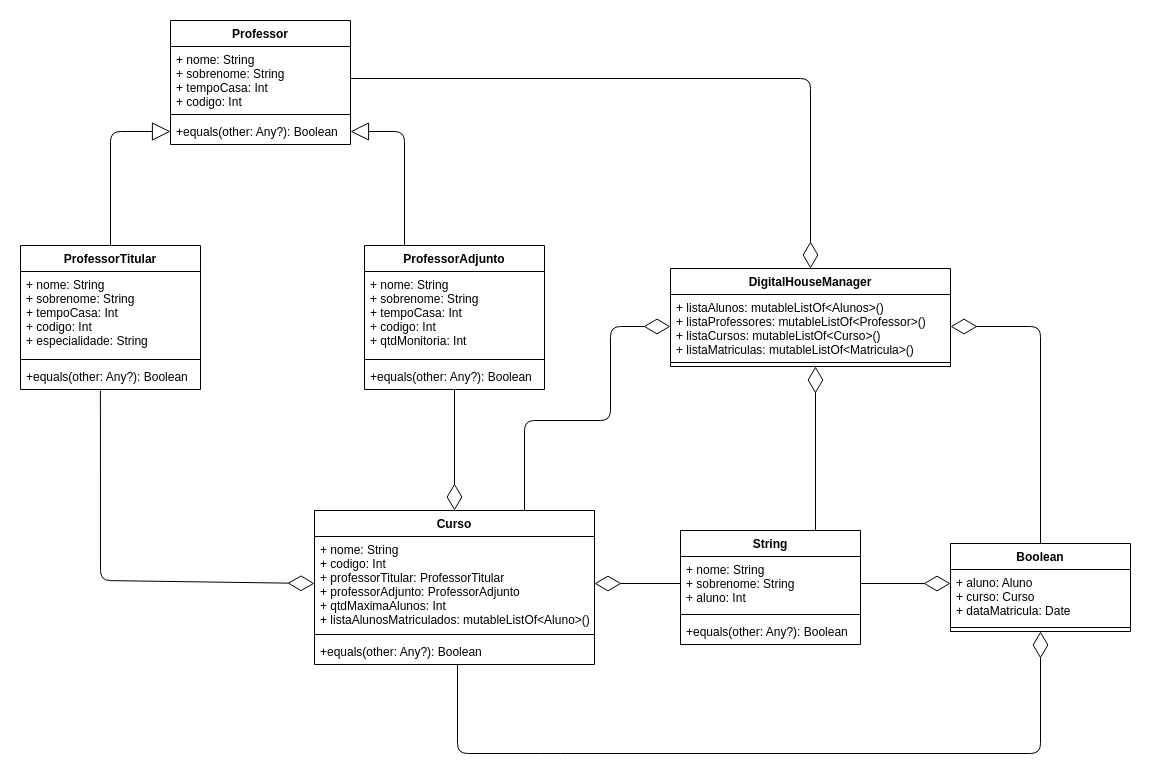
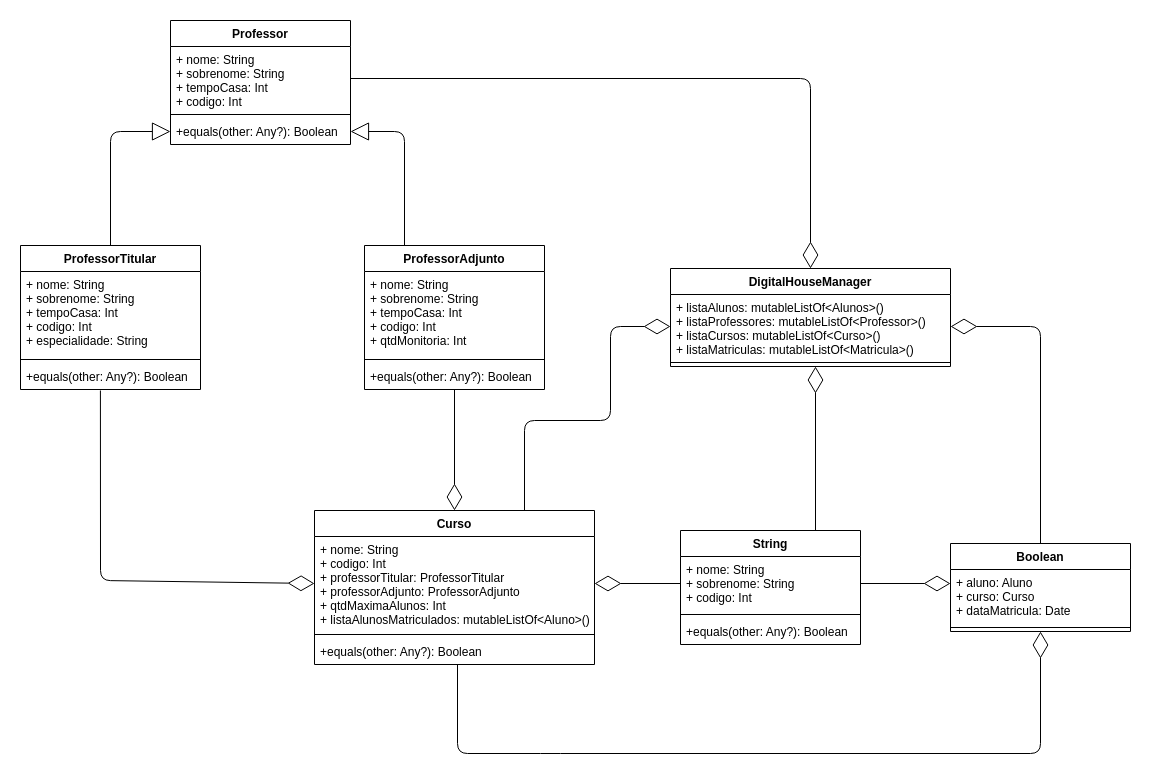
  <mxCell id="0" />
  <mxCell id="1" parent="0" />
  <mxCell id="2" value="Professor" style="swimlane;fontStyle=1;align=center;verticalAlign=top;childLayout=stackLayout;horizontal=1;startSize=26;horizontalStack=0;resizeParent=1;resizeParentMax=0;resizeLast=0;collapsible=1;marginBottom=0;" vertex="1" parent="1"><mxGeometry x="170" y="20" width="180" height="124" as="geometry" /></mxCell>
  <mxCell id="3" value="+ nome: String&#10;+ sobrenome: String&#10;+ tempoCasa: Int&#10;+ codigo: Int" style="text;strokeColor=none;fillColor=none;align=left;verticalAlign=top;spacingLeft=4;spacingRight=4;overflow=hidden;rotatable=0;points=[[0,0.5],[1,0.5]];portConstraint=eastwest;" vertex="1" parent="2"><mxGeometry y="26" width="180" height="64" as="geometry" /></mxCell>
  <mxCell id="4" value="" style="line;strokeWidth=1;fillColor=none;align=left;verticalAlign=middle;spacingTop=-1;spacingLeft=3;spacingRight=3;rotatable=0;labelPosition=right;points=[];portConstraint=eastwest;" vertex="1" parent="2"><mxGeometry y="90" width="180" height="8" as="geometry" /></mxCell>
  <mxCell id="5" value="+equals(other: Any?): Boolean " style="text;strokeColor=none;fillColor=none;align=left;verticalAlign=top;spacingLeft=4;spacingRight=4;overflow=hidden;rotatable=0;points=[[0,0.5],[1,0.5]];portConstraint=eastwest;" vertex="1" parent="2"><mxGeometry y="98" width="180" height="26" as="geometry" /></mxCell>
  <mxCell id="6" value="" style="endArrow=block;endSize=16;endFill=0;html=1;exitX=0.5;exitY=0;exitDx=0;exitDy=0;entryX=0;entryY=0.5;entryDx=0;entryDy=0;" edge="1" parent="1" source="7" target="5"><mxGeometry width="160" relative="1" as="geometry"><mxPoint x="600" y="300" as="sourcePoint" /><mxPoint x="760" y="300" as="targetPoint" /><Array as="points"><mxPoint x="110" y="131" /></Array></mxGeometry></mxCell>
  <mxCell id="7" value="ProfessorTitular" style="swimlane;fontStyle=1;align=center;verticalAlign=top;childLayout=stackLayout;horizontal=1;startSize=26;horizontalStack=0;resizeParent=1;resizeParentMax=0;resizeLast=0;collapsible=1;marginBottom=0;" vertex="1" parent="1"><mxGeometry x="20" y="245" width="180" height="144" as="geometry" /></mxCell>
  <mxCell id="8" value="+ nome: String&#10;+ sobrenome: String&#10;+ tempoCasa: Int&#10;+ codigo: Int&#10;+ especialidade: String" style="text;strokeColor=none;fillColor=none;align=left;verticalAlign=top;spacingLeft=4;spacingRight=4;overflow=hidden;rotatable=0;points=[[0,0.5],[1,0.5]];portConstraint=eastwest;" vertex="1" parent="7"><mxGeometry y="26" width="180" height="84" as="geometry" /></mxCell>
  <mxCell id="9" value="" style="line;strokeWidth=1;fillColor=none;align=left;verticalAlign=middle;spacingTop=-1;spacingLeft=3;spacingRight=3;rotatable=0;labelPosition=right;points=[];portConstraint=eastwest;" vertex="1" parent="7"><mxGeometry y="110" width="180" height="8" as="geometry" /></mxCell>
  <mxCell id="10" value="+equals(other: Any?): Boolean " style="text;strokeColor=none;fillColor=none;align=left;verticalAlign=top;spacingLeft=4;spacingRight=4;overflow=hidden;rotatable=0;points=[[0,0.5],[1,0.5]];portConstraint=eastwest;" vertex="1" parent="7"><mxGeometry y="118" width="180" height="26" as="geometry" /></mxCell>
  <mxCell id="11" value="" style="endArrow=block;endSize=16;endFill=0;html=1;exitX=0.5;exitY=0;exitDx=0;exitDy=0;entryX=1;entryY=0.5;entryDx=0;entryDy=0;" edge="1" parent="1" target="5"><mxGeometry width="160" relative="1" as="geometry"><mxPoint x="404" y="245" as="sourcePoint" /><mxPoint x="464" y="131" as="targetPoint" /><Array as="points"><mxPoint x="404" y="131" /></Array></mxGeometry></mxCell>
  <mxCell id="12" value="Curso" style="swimlane;fontStyle=1;align=center;verticalAlign=top;childLayout=stackLayout;horizontal=1;startSize=26;horizontalStack=0;resizeParent=1;resizeParentMax=0;resizeLast=0;collapsible=1;marginBottom=0;" vertex="1" parent="1"><mxGeometry x="314" y="510" width="280" height="154" as="geometry" /></mxCell>
  <mxCell id="13" value="+ nome: String&#10;+ codigo: Int&#10;+ professorTitular: ProfessorTitular&#10;+ professorAdjunto: ProfessorAdjunto&#10;+ qtdMaximaAlunos: Int&#10;+ listaAlunosMatriculados: mutableListOf&lt;Aluno&gt;()" style="text;strokeColor=none;fillColor=none;align=left;verticalAlign=top;spacingLeft=4;spacingRight=4;overflow=hidden;rotatable=0;points=[[0,0.5],[1,0.5]];portConstraint=eastwest;" vertex="1" parent="12"><mxGeometry y="26" width="280" height="94" as="geometry" /></mxCell>
  <mxCell id="14" value="" style="line;strokeWidth=1;fillColor=none;align=left;verticalAlign=middle;spacingTop=-1;spacingLeft=3;spacingRight=3;rotatable=0;labelPosition=right;points=[];portConstraint=eastwest;" vertex="1" parent="12"><mxGeometry y="120" width="280" height="8" as="geometry" /></mxCell>
  <mxCell id="15" value="+equals(other: Any?): Boolean " style="text;strokeColor=none;fillColor=none;align=left;verticalAlign=top;spacingLeft=4;spacingRight=4;overflow=hidden;rotatable=0;points=[[0,0.5],[1,0.5]];portConstraint=eastwest;" vertex="1" parent="12"><mxGeometry y="128" width="280" height="26" as="geometry" /></mxCell>
  <mxCell id="16" value="" style="endArrow=diamondThin;endFill=0;endSize=24;html=1;entryX=0;entryY=0.5;entryDx=0;entryDy=0;exitX=0.444;exitY=1.038;exitDx=0;exitDy=0;exitPerimeter=0;" edge="1" parent="1" source="10" target="13"><mxGeometry width="160" relative="1" as="geometry"><mxPoint x="90" y="410" as="sourcePoint" /><mxPoint x="260" y="440" as="targetPoint" /><Array as="points"><mxPoint x="100" y="580" /></Array></mxGeometry></mxCell>
  <mxCell id="17" value="" style="endArrow=diamondThin;endFill=0;endSize=24;html=1;entryX=0.5;entryY=0;entryDx=0;entryDy=0;" edge="1" parent="1" source="22" target="12"><mxGeometry width="160" relative="1" as="geometry"><mxPoint x="454" y="391" as="sourcePoint" /><mxPoint x="510" y="430" as="targetPoint" /></mxGeometry></mxCell>
  <mxCell id="18" value="" style="endArrow=diamondThin;endFill=0;endSize=24;html=1;exitX=0;exitY=0.5;exitDx=0;exitDy=0;entryX=1;entryY=0.5;entryDx=0;entryDy=0;" edge="1" parent="1" source="36" target="13"><mxGeometry width="160" relative="1" as="geometry"><mxPoint x="600" y="430" as="sourcePoint" /><mxPoint x="594" y="561" as="targetPoint" /><Array as="points" /></mxGeometry></mxCell>
  <mxCell id="19" value="ProfessorAdjunto" style="swimlane;fontStyle=1;align=center;verticalAlign=top;childLayout=stackLayout;horizontal=1;startSize=26;horizontalStack=0;resizeParent=1;resizeParentMax=0;resizeLast=0;collapsible=1;marginBottom=0;" vertex="1" parent="1"><mxGeometry x="364" y="245" width="180" height="144" as="geometry" /></mxCell>
  <mxCell id="20" value="+ nome: String&#10;+ sobrenome: String&#10;+ tempoCasa: Int&#10;+ codigo: Int&#10;+ qtdMonitoria: Int" style="text;strokeColor=none;fillColor=none;align=left;verticalAlign=top;spacingLeft=4;spacingRight=4;overflow=hidden;rotatable=0;points=[[0,0.5],[1,0.5]];portConstraint=eastwest;" vertex="1" parent="19"><mxGeometry y="26" width="180" height="84" as="geometry" /></mxCell>
  <mxCell id="21" value="" style="line;strokeWidth=1;fillColor=none;align=left;verticalAlign=middle;spacingTop=-1;spacingLeft=3;spacingRight=3;rotatable=0;labelPosition=right;points=[];portConstraint=eastwest;" vertex="1" parent="19"><mxGeometry y="110" width="180" height="8" as="geometry" /></mxCell>
  <mxCell id="22" value="+equals(other: Any?): Boolean " style="text;strokeColor=none;fillColor=none;align=left;verticalAlign=top;spacingLeft=4;spacingRight=4;overflow=hidden;rotatable=0;points=[[0,0.5],[1,0.5]];portConstraint=eastwest;" vertex="1" parent="19"><mxGeometry y="118" width="180" height="26" as="geometry" /></mxCell>
  <mxCell id="23" value="" style="endArrow=diamondThin;endFill=0;endSize=24;html=1;entryX=0.5;entryY=1;entryDx=0;entryDy=0;" edge="1" parent="1" target="25"><mxGeometry width="160" relative="1" as="geometry"><mxPoint x="457" y="664" as="sourcePoint" /><mxPoint x="940" y="750" as="targetPoint" /><Array as="points"><mxPoint x="457" y="753" /><mxPoint x="550" y="753" /><mxPoint x="1040" y="753" /></Array></mxGeometry></mxCell>
  <mxCell id="24" value="" style="endArrow=diamondThin;endFill=0;endSize=24;html=1;exitX=1;exitY=0.5;exitDx=0;exitDy=0;" edge="1" parent="1" source="36"><mxGeometry width="160" relative="1" as="geometry"><mxPoint x="620" y="820" as="sourcePoint" /><mxPoint x="950" y="583" as="targetPoint" /><Array as="points" /></mxGeometry></mxCell>
  <mxCell id="25" value="Boolean" style="swimlane;fontStyle=1;align=center;verticalAlign=top;childLayout=stackLayout;horizontal=1;startSize=26;horizontalStack=0;resizeParent=1;resizeParentMax=0;resizeLast=0;collapsible=1;marginBottom=0;" vertex="1" parent="1"><mxGeometry x="950" y="543" width="180" height="88" as="geometry" /></mxCell>
  <mxCell id="26" value="+ aluno: Aluno&#10;+ curso: Curso&#10;+ dataMatricula: Date" style="text;strokeColor=none;fillColor=none;align=left;verticalAlign=top;spacingLeft=4;spacingRight=4;overflow=hidden;rotatable=0;points=[[0,0.5],[1,0.5]];portConstraint=eastwest;" vertex="1" parent="25"><mxGeometry y="26" width="180" height="54" as="geometry" /></mxCell>
  <mxCell id="27" value="" style="line;strokeWidth=1;fillColor=none;align=left;verticalAlign=middle;spacingTop=-1;spacingLeft=3;spacingRight=3;rotatable=0;labelPosition=right;points=[];portConstraint=eastwest;" vertex="1" parent="25"><mxGeometry y="80" width="180" height="8" as="geometry" /></mxCell>
  <mxCell id="28" value="DigitalHouseManager&#10;" style="swimlane;fontStyle=1;align=center;verticalAlign=top;childLayout=stackLayout;horizontal=1;startSize=26;horizontalStack=0;resizeParent=1;resizeParentMax=0;resizeLast=0;collapsible=1;marginBottom=0;" vertex="1" parent="1"><mxGeometry x="670" y="268" width="280" height="98" as="geometry" /></mxCell>
  <mxCell id="29" value="+ listaAlunos: mutableListOf&lt;Alunos&gt;()&#10;+ listaProfessores: mutableListOf&lt;Professor&gt;()&#10;+ listaCursos: mutableListOf&lt;Curso&gt;()&#10;+ listaMatriculas: mutableListOf&lt;Matricula&gt;()" style="text;strokeColor=none;fillColor=none;align=left;verticalAlign=top;spacingLeft=4;spacingRight=4;overflow=hidden;rotatable=0;points=[[0,0.5],[1,0.5]];portConstraint=eastwest;" vertex="1" parent="28"><mxGeometry y="26" width="280" height="64" as="geometry" /></mxCell>
  <mxCell id="30" value="" style="line;strokeWidth=1;fillColor=none;align=left;verticalAlign=middle;spacingTop=-1;spacingLeft=3;spacingRight=3;rotatable=0;labelPosition=right;points=[];portConstraint=eastwest;" vertex="1" parent="28"><mxGeometry y="90" width="280" height="8" as="geometry" /></mxCell>
  <mxCell id="31" value="" style="endArrow=diamondThin;endFill=0;endSize=24;html=1;exitX=1;exitY=0.5;exitDx=0;exitDy=0;entryX=0.5;entryY=0;entryDx=0;entryDy=0;" edge="1" parent="1" source="3" target="28"><mxGeometry width="160" relative="1" as="geometry"><mxPoint x="580" y="320" as="sourcePoint" /><mxPoint x="740" y="320" as="targetPoint" /><Array as="points"><mxPoint x="810" y="78" /></Array></mxGeometry></mxCell>
  <mxCell id="32" value="" style="endArrow=diamondThin;endFill=0;endSize=24;html=1;exitX=0.75;exitY=0;exitDx=0;exitDy=0;" edge="1" parent="1" source="35"><mxGeometry width="160" relative="1" as="geometry"><mxPoint x="580" y="320" as="sourcePoint" /><mxPoint x="815" y="366" as="targetPoint" /></mxGeometry></mxCell>
  <mxCell id="33" value="" style="endArrow=diamondThin;endFill=0;endSize=24;html=1;exitX=0.75;exitY=0;exitDx=0;exitDy=0;entryX=0;entryY=0.5;entryDx=0;entryDy=0;" edge="1" parent="1" source="12" target="29"><mxGeometry width="160" relative="1" as="geometry"><mxPoint x="580" y="320" as="sourcePoint" /><mxPoint x="740" y="320" as="targetPoint" /><Array as="points"><mxPoint x="524" y="420" /><mxPoint x="610" y="420" /><mxPoint x="610" y="326" /></Array></mxGeometry></mxCell>
  <mxCell id="34" value="" style="endArrow=diamondThin;endFill=0;endSize=24;html=1;exitX=0.5;exitY=0;exitDx=0;exitDy=0;entryX=1;entryY=0.5;entryDx=0;entryDy=0;" edge="1" parent="1" source="25" target="29"><mxGeometry width="160" relative="1" as="geometry"><mxPoint x="580" y="320" as="sourcePoint" /><mxPoint x="1040" y="330" as="targetPoint" /><Array as="points"><mxPoint x="1040" y="326" /></Array></mxGeometry></mxCell>
  <mxCell id="35" value="String" style="swimlane;fontStyle=1;align=center;verticalAlign=top;childLayout=stackLayout;horizontal=1;startSize=26;horizontalStack=0;resizeParent=1;resizeParentMax=0;resizeLast=0;collapsible=1;marginBottom=0;" vertex="1" parent="1"><mxGeometry x="680" y="530" width="180" height="114" as="geometry" /></mxCell>
- <mxCell id="36" value="+ nome: String&#10;+ sobrenome: String&#10;+ aluno: Int" style="text;strokeColor=none;fillColor=none;align=left;verticalAlign=top;spacingLeft=4;spacingRight=4;overflow=hidden;rotatable=0;points=[[0,0.5],[1,0.5]];portConstraint=eastwest;" vertex="1" parent="35"><mxGeometry y="26" width="180" height="54" as="geometry" /></mxCell>
+ <mxCell id="36" value="+ nome: String&#10;+ sobrenome: String&#10;+ codigo: Int" style="text;strokeColor=none;fillColor=none;align=left;verticalAlign=top;spacingLeft=4;spacingRight=4;overflow=hidden;rotatable=0;points=[[0,0.5],[1,0.5]];portConstraint=eastwest;" vertex="1" parent="35"><mxGeometry y="26" width="180" height="54" as="geometry" /></mxCell>
  <mxCell id="37" value="" style="line;strokeWidth=1;fillColor=none;align=left;verticalAlign=middle;spacingTop=-1;spacingLeft=3;spacingRight=3;rotatable=0;labelPosition=right;points=[];portConstraint=eastwest;" vertex="1" parent="35"><mxGeometry y="80" width="180" height="8" as="geometry" /></mxCell>
  <mxCell id="38" value="+equals(other: Any?): Boolean " style="text;strokeColor=none;fillColor=none;align=left;verticalAlign=top;spacingLeft=4;spacingRight=4;overflow=hidden;rotatable=0;points=[[0,0.5],[1,0.5]];portConstraint=eastwest;" vertex="1" parent="35"><mxGeometry y="88" width="180" height="26" as="geometry" /></mxCell>
